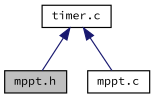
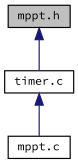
  digraph {
    fontname="Source Code Pro"
    node [color=black fillcolor=white fontname="Source Code Pro" fontsize=10 shape=record style=filled]
    edge [color=midnightblue dir=back fontname="Source Code Pro" fontsize=10 labelfontname=Helvetica labelfontsize=10 style=solid]
    n1 [fillcolor=grey75 fontcolor=black height=0.2 label="mppt.h" width=0.4]
    n2 [height=0.2 label="timer.c" width=0.4]
    n3 [height=0.2 label="mppt.c" width=0.4]
-   n2 -> n1
+   n1 -> n2
    n2 -> n3
  }
